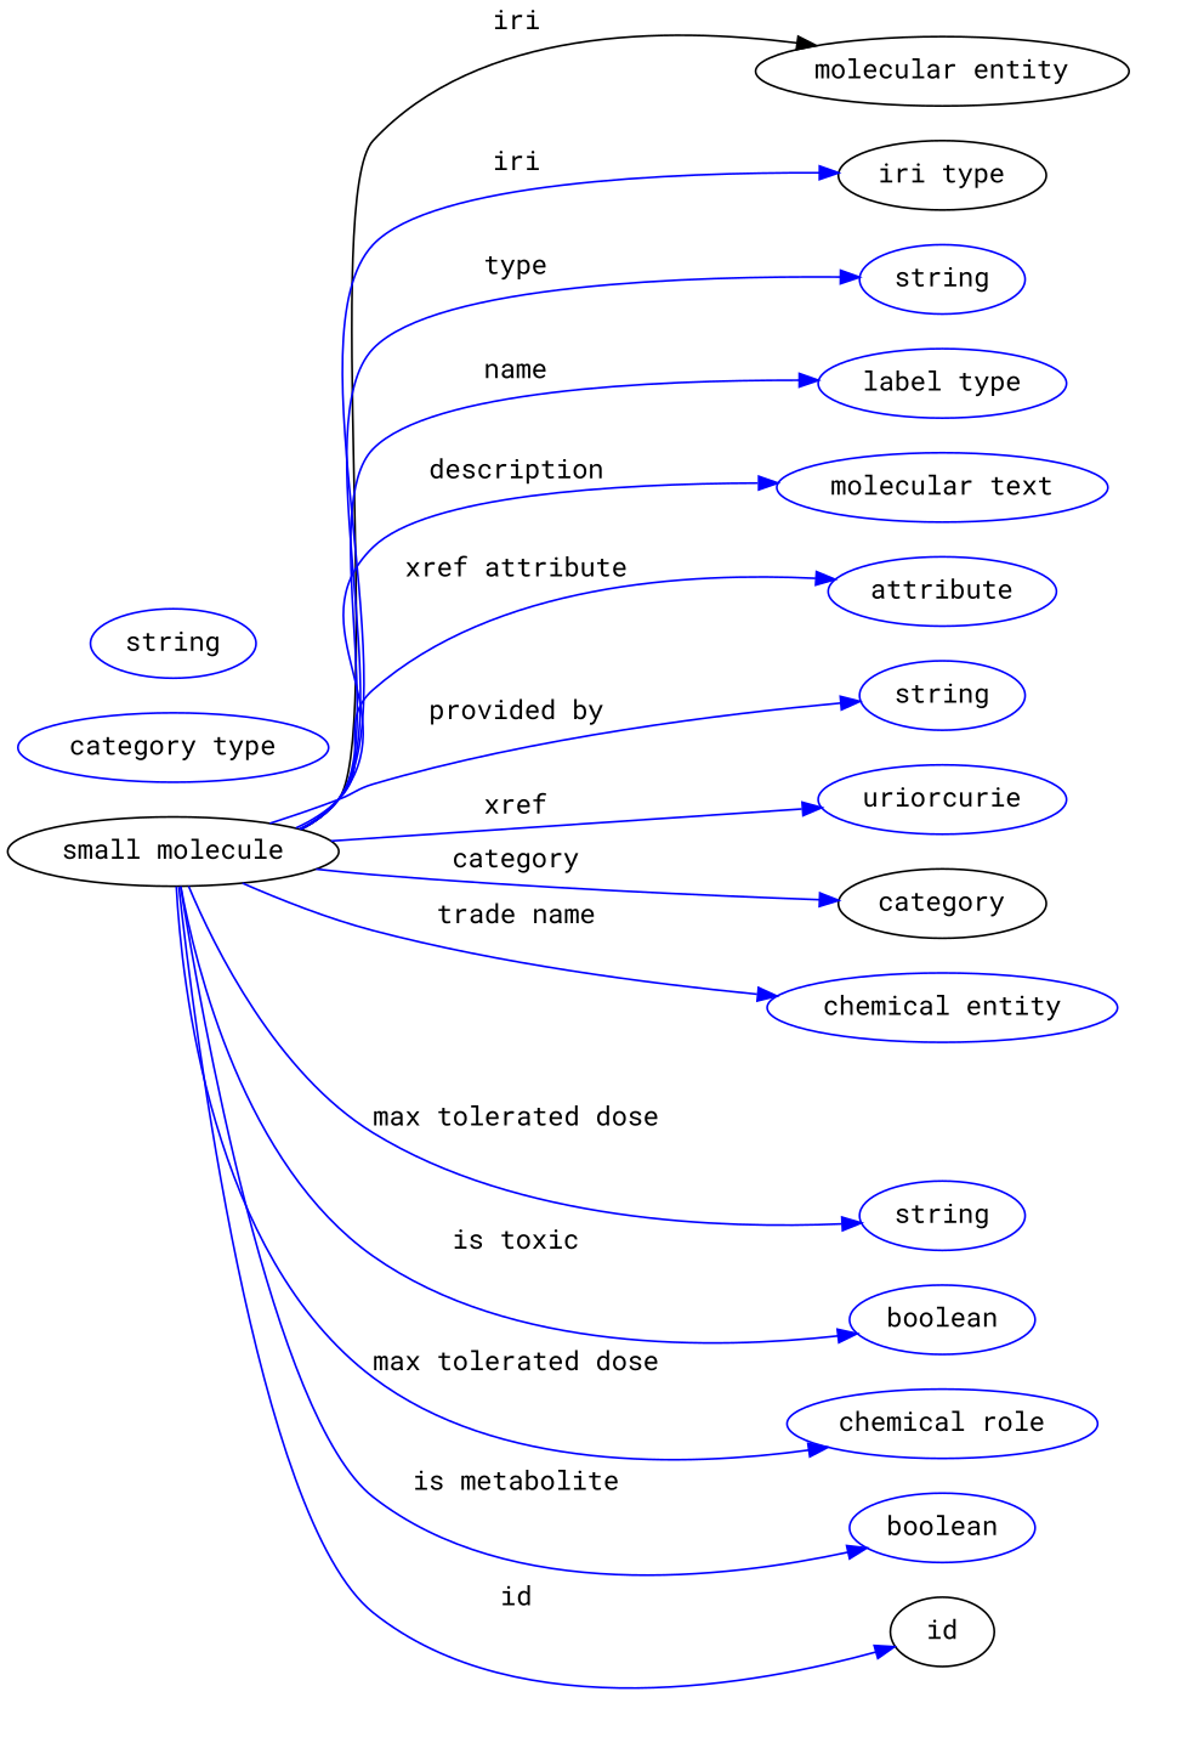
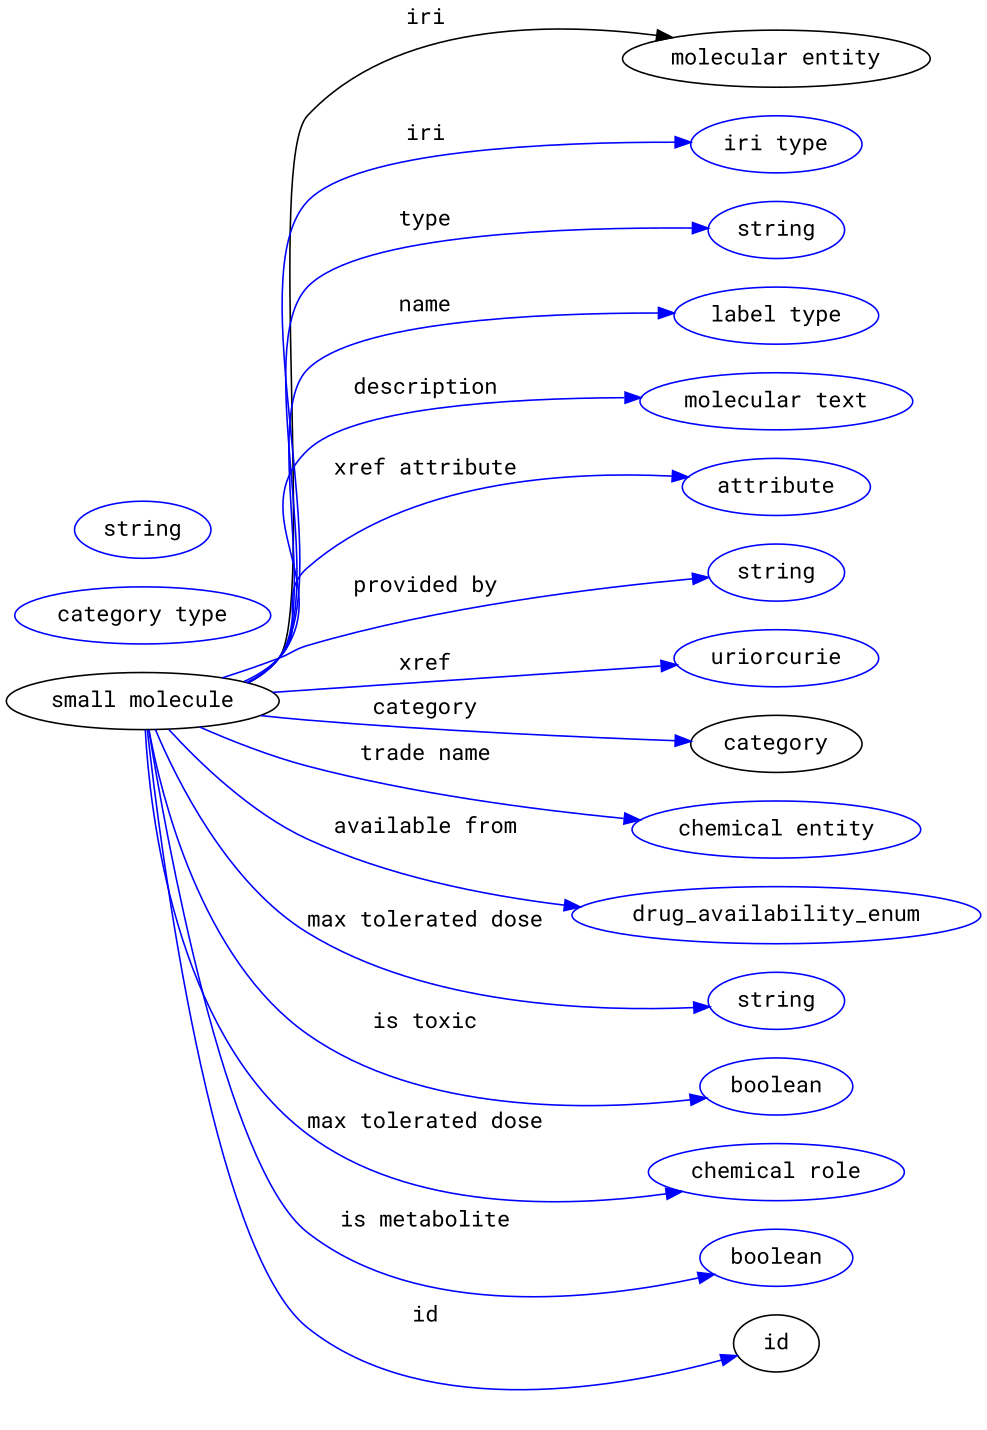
  digraph {
    fontname="Roboto Mono"
    rankdir=LR
    node [fontname="Roboto Mono" color=blue]
    edge [fontname="Roboto Mono" color=blue style=solid]
    n1 [height=0.5 label="small molecule" width=2.2206 color=""]
    "molecular entity" [height=0.5 width=2.4192 color=""]
-   n3 [color=black height=0.5 label="iri type" width=1.2277]
+   n3 [height=0.5 label="iri type" width=1.2277]
    n4 [height=0.5 label=string width=1.0652]
    n5 [height=0.5 label="label type" width=1.5707]
    n6 [height=0.5 label="molecular text" width=2.0943]
    n7 [height=0.5 label=attribute width=1.4443]
    n8 [height=0.5 label=string width=1.0652]
    n9 [height=0.5 label=uriorcurie width=1.5887]
    category [height=0.5 width=1.4263 color=""]
    n11 [height=0.5 label="chemical entity" width=2.2748]
+   n12 [height=0.5 label=drug_availability_enum width=3.2858]
    n13 [height=0.5 label=string width=1.0652]
    n14 [height=0.5 label=boolean width=1.2999]
    n15 [height=0.5 label="chemical role" width=2.022]
    n16 [height=0.5 label=boolean width=1.2999]
    id [height=0.5 width=0.75 color=""]
    n18 [height=0.5 label="category type" width=2.0762]
    n19 [height=0.5 label=string width=1.0652]
    n1 -> "molecular entity" [label=iri color="" style=""]
    n1 -> n3 [label=iri]
    n1 -> n4 [label=type]
    n1 -> n5 [label=name]
    n1 -> n6 [label=description]
    n1 -> n7 [label="xref attribute"]
    n1 -> n8 [label="provided by"]
    n1 -> n9 [label=xref]
    n1 -> category [label=category]
    n1 -> n11 [label="trade name"]
+   n1 -> n12 [label="available from"]
    n1 -> n13 [label="max tolerated dose"]
    n1 -> n14 [label="is toxic"]
    n1 -> n15 [label="max tolerated dose"]
    n1 -> n16 [label="is metabolite"]
    n1 -> id [label=id]
  }
